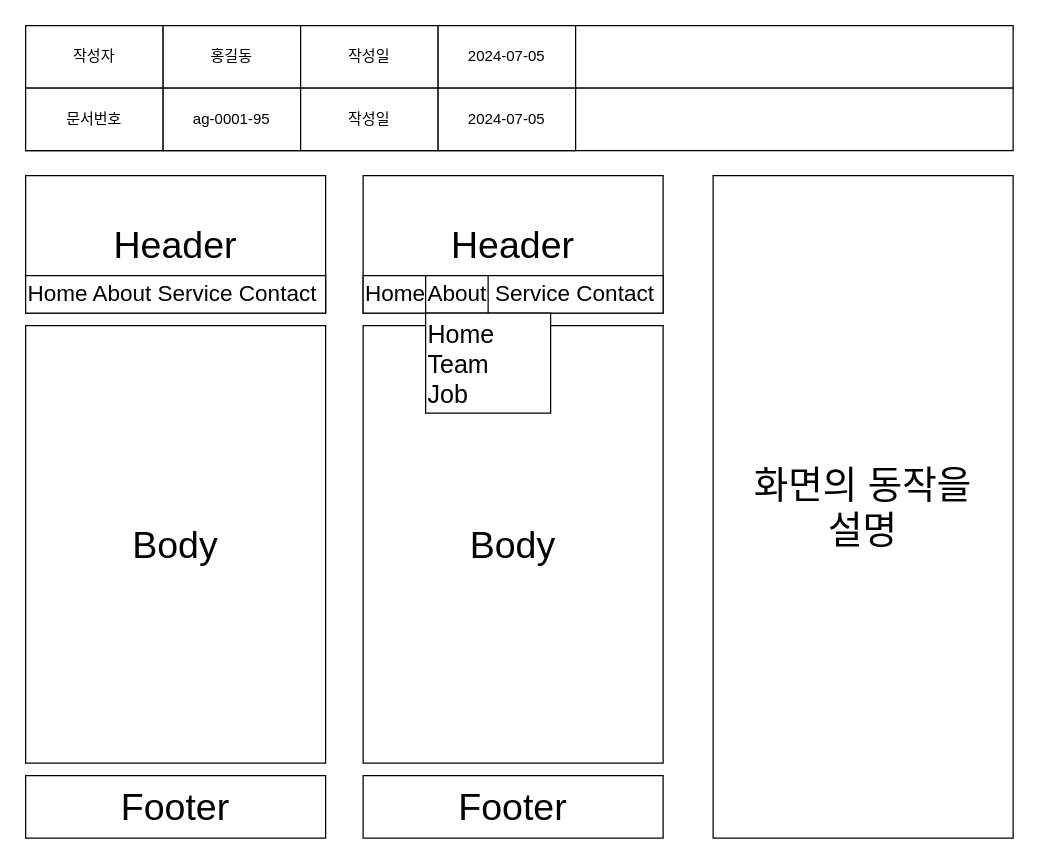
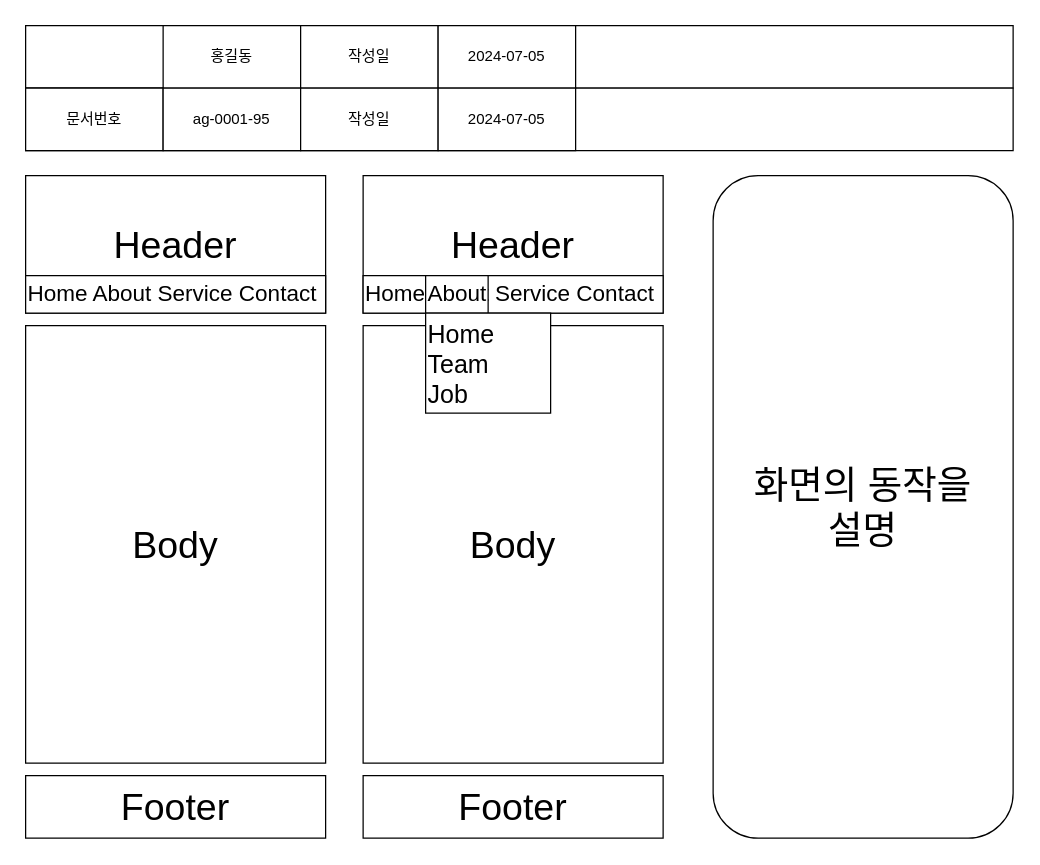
  <mxCell id="0" />
  <mxCell id="1" parent="0" />
  <mxCell id="2" value="&lt;font style=&quot;font-size: 30px;&quot;&gt;Header&lt;/font&gt;" style="rounded=0;whiteSpace=wrap;html=1;" vertex="1" parent="1"><mxGeometry y="140" width="240" height="110" as="geometry" x="20" /></mxCell>
  <mxCell id="3" value="&lt;span style=&quot;font-size: 30px;&quot;&gt;Body&lt;/span&gt;" style="rounded=0;whiteSpace=wrap;html=1;" vertex="1" parent="1"><mxGeometry y="260" width="240" height="350" as="geometry" x="20" /></mxCell>
  <mxCell id="4" value="&lt;font style=&quot;font-size: 30px;&quot;&gt;Footer&lt;/font&gt;" style="rounded=0;whiteSpace=wrap;html=1;" vertex="1" parent="1"><mxGeometry y="620" width="240" height="50" as="geometry" x="20" /></mxCell>
  <mxCell id="5" value="&lt;font style=&quot;font-size: 18px;&quot;&gt;Home About Service Contact&lt;/font&gt;" style="rounded=0;whiteSpace=wrap;html=1;align=left;" vertex="1" parent="1"><mxGeometry y="220" width="240" height="30" as="geometry" x="20" /></mxCell>
  <mxCell id="6" value="&lt;font style=&quot;font-size: 30px;&quot;&gt;Header&lt;/font&gt;" style="rounded=0;whiteSpace=wrap;html=1;" vertex="1" parent="1"><mxGeometry x="290" y="140" width="240" height="110" as="geometry" /></mxCell>
  <mxCell id="7" value="&lt;span style=&quot;font-size: 30px;&quot;&gt;Body&lt;/span&gt;" style="rounded=0;whiteSpace=wrap;html=1;" vertex="1" parent="1"><mxGeometry x="290" y="260" width="240" height="350" as="geometry" /></mxCell>
  <mxCell id="8" value="&lt;font style=&quot;font-size: 30px;&quot;&gt;Footer&lt;/font&gt;" style="rounded=0;whiteSpace=wrap;html=1;" vertex="1" parent="1"><mxGeometry x="290" y="620" width="240" height="50" as="geometry" /></mxCell>
  <mxCell id="9" value="&lt;font style=&quot;font-size: 18px;&quot;&gt;Home About Service Contact&lt;/font&gt;" style="rounded=0;whiteSpace=wrap;html=1;align=left;" vertex="1" parent="1"><mxGeometry x="290" y="220" width="240" height="30" as="geometry" /></mxCell>
  <mxCell id="10" value="&lt;span style=&quot;font-size: 18px;&quot;&gt;About&lt;/span&gt;" style="rounded=0;whiteSpace=wrap;html=1;align=left;" vertex="1" parent="1"><mxGeometry x="340" y="220" width="50" height="30" as="geometry" /></mxCell>
  <mxCell id="11" value="&lt;font style=&quot;font-size: 20px;&quot;&gt;Home&lt;/font&gt;&lt;div&gt;&lt;font style=&quot;font-size: 20px;&quot;&gt;Team&lt;/font&gt;&lt;/div&gt;&lt;div&gt;&lt;font style=&quot;font-size: 20px;&quot;&gt;Job&lt;/font&gt;&lt;/div&gt;" style="rounded=0;whiteSpace=wrap;html=1;align=left;" vertex="1" parent="1"><mxGeometry x="340" y="250" width="100" height="80" as="geometry" /></mxCell>
  <mxCell id="12" value="" style="rounded=0;whiteSpace=wrap;html=1;" vertex="1" parent="1"><mxGeometry width="790" height="50" as="geometry" x="20" y="20" /></mxCell>
  <mxCell id="13" value="" style="rounded=0;whiteSpace=wrap;html=1;" vertex="1" parent="1"><mxGeometry y="70" width="790" height="50" as="geometry" x="20" /></mxCell>
- <mxCell id="14" value="작성자" style="rounded=0;whiteSpace=wrap;html=1;" vertex="1" parent="1"><mxGeometry width="110" height="50" as="geometry" x="20" y="20" /></mxCell>
  <mxCell id="15" value="홍길동" style="rounded=0;whiteSpace=wrap;html=1;" vertex="1" parent="1"><mxGeometry x="130" width="110" height="50" as="geometry" y="20" /></mxCell>
  <mxCell id="16" value="작성일" style="rounded=0;whiteSpace=wrap;html=1;" vertex="1" parent="1"><mxGeometry x="240" width="110" height="50" as="geometry" y="20" /></mxCell>
  <mxCell id="17" value="2024-07-05" style="rounded=0;whiteSpace=wrap;html=1;" vertex="1" parent="1"><mxGeometry x="350" width="110" height="50" as="geometry" y="20" /></mxCell>
  <mxCell id="18" value="문서번호" style="rounded=0;whiteSpace=wrap;html=1;" vertex="1" parent="1"><mxGeometry y="70" width="110" height="50" as="geometry" x="20" /></mxCell>
  <mxCell id="19" value="ag-0001-95" style="rounded=0;whiteSpace=wrap;html=1;" vertex="1" parent="1"><mxGeometry x="130" y="70" width="110" height="50" as="geometry" /></mxCell>
  <mxCell id="20" value="작성일" style="rounded=0;whiteSpace=wrap;html=1;" vertex="1" parent="1"><mxGeometry x="240" y="70" width="110" height="50" as="geometry" /></mxCell>
  <mxCell id="21" value="2024-07-05" style="rounded=0;whiteSpace=wrap;html=1;" vertex="1" parent="1"><mxGeometry x="350" y="70" width="110" height="50" as="geometry" /></mxCell>
- <mxCell id="22" value="&lt;span style=&quot;font-size: 30px;&quot;&gt;화면의 동작을&lt;/span&gt;&lt;div&gt;&lt;span style=&quot;font-size: 30px;&quot;&gt;설명&lt;/span&gt;&lt;/div&gt;" style="rounded=0;whiteSpace=wrap;html=1;" vertex="1" parent="1"><mxGeometry x="570" y="140" width="240" height="530" as="geometry" /></mxCell>
+ <mxCell id="22" value="&lt;span style=&quot;font-size: 30px;&quot;&gt;화면의 동작을&lt;/span&gt;&lt;div&gt;&lt;span style=&quot;font-size: 30px;&quot;&gt;설명&lt;/span&gt;&lt;/div&gt;" style="whiteSpace=wrap;html=1;rounded=1;" vertex="1" parent="1"><mxGeometry x="570" y="140" width="240" height="530" as="geometry" /></mxCell>
